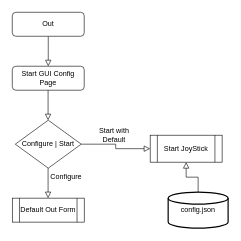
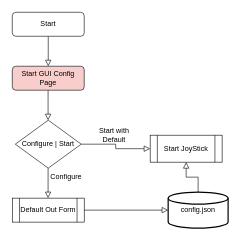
  <mxCell id="0" />
  <mxCell id="1" parent="0" />
  <mxCell id="2" value="" style="rounded=0;html=1;jettySize=auto;orthogonalLoop=1;fontSize=11;endArrow=block;endFill=0;endSize=8;strokeWidth=1;shadow=0;labelBackgroundColor=none;edgeStyle=orthogonalEdgeStyle;" parent="1" source="3" edge="1"><mxGeometry relative="1" as="geometry"><mxPoint x="80" y="110" as="targetPoint" /></mxGeometry></mxCell>
- <mxCell id="3" value="Out" style="rounded=1;whiteSpace=wrap;html=1;fontSize=12;glass=0;strokeWidth=1;shadow=0;" parent="1" vertex="1"><mxGeometry x="20" y="20" width="120" height="40" as="geometry" /></mxCell>
- <mxCell id="4" value="Start GUI Config Page" style="rounded=1;whiteSpace=wrap;html=1;fontSize=12;glass=0;strokeWidth=1;shadow=0;" vertex="1" parent="1"><mxGeometry x="20" y="110" width="120" height="40" as="geometry" /></mxCell>
+ <mxCell id="3" value="Start" style="rounded=1;whiteSpace=wrap;html=1;fontSize=12;glass=0;strokeWidth=1;shadow=0;" parent="1" vertex="1"><mxGeometry x="20" y="20" width="120" height="40" as="geometry" /></mxCell>
+ <mxCell id="4" value="Start GUI Config Page" style="rounded=1;whiteSpace=wrap;html=1;fontSize=12;glass=0;strokeWidth=1;shadow=0;fillColor=#f8cecc;" vertex="1" parent="1"><mxGeometry x="20" y="110" width="120" height="40" as="geometry" /></mxCell>
  <mxCell id="5" value="" style="rounded=0;html=1;jettySize=auto;orthogonalLoop=1;fontSize=11;endArrow=block;endFill=0;endSize=8;strokeWidth=1;shadow=0;labelBackgroundColor=none;edgeStyle=orthogonalEdgeStyle;" edge="1" parent="1"><mxGeometry relative="1" as="geometry"><mxPoint x="79.71" y="150" as="sourcePoint" /><mxPoint x="79.71" y="200" as="targetPoint" /></mxGeometry></mxCell>
  <mxCell id="6" value="Configure | Start" style="rhombus;whiteSpace=wrap;html=1;" vertex="1" parent="1"><mxGeometry x="25" y="200" width="110" height="80" as="geometry" /></mxCell>
  <mxCell id="7" value="" style="rounded=0;html=1;jettySize=auto;orthogonalLoop=1;fontSize=11;endArrow=block;endFill=0;endSize=8;strokeWidth=1;shadow=0;labelBackgroundColor=none;edgeStyle=orthogonalEdgeStyle;" edge="1" parent="1"><mxGeometry relative="1" as="geometry"><mxPoint x="79.71" y="280" as="sourcePoint" /><mxPoint x="79.71" y="330" as="targetPoint" /></mxGeometry></mxCell>
  <mxCell id="8" value="Default Out Form" style="shape=process;whiteSpace=wrap;html=1;backgroundOutline=1;" vertex="1" parent="1"><mxGeometry x="20" y="330" width="120" height="40" as="geometry" /></mxCell>
  <mxCell id="9" value="config.json" style="strokeWidth=2;html=1;shape=mxgraph.flowchart.database;whiteSpace=wrap;" vertex="1" parent="1"><mxGeometry x="280" y="320" width="100" height="60" as="geometry" /></mxCell>
+ <mxCell id="10" value="" style="rounded=0;html=1;jettySize=auto;orthogonalLoop=1;fontSize=11;endArrow=block;endFill=0;endSize=8;strokeWidth=1;shadow=0;labelBackgroundColor=none;edgeStyle=orthogonalEdgeStyle;exitX=1;exitY=0.5;exitDx=0;exitDy=0;" edge="1" parent="1" source="8" target="9"><mxGeometry relative="1" as="geometry"><mxPoint x="160" y="350" as="sourcePoint" /><mxPoint x="160" y="410" as="targetPoint" /></mxGeometry></mxCell>
  <mxCell id="11" value="Configure" style="text;html=1;strokeColor=none;fillColor=none;align=center;verticalAlign=middle;whiteSpace=wrap;rounded=0;" vertex="1" parent="1"><mxGeometry x="80" y="280" width="60" height="30" as="geometry" /></mxCell>
  <mxCell id="12" value="" style="rounded=0;html=1;jettySize=auto;orthogonalLoop=1;fontSize=11;endArrow=block;endFill=0;endSize=8;strokeWidth=1;shadow=0;labelBackgroundColor=none;edgeStyle=orthogonalEdgeStyle;exitX=1;exitY=0.5;exitDx=0;exitDy=0;entryX=0;entryY=0.5;entryDx=0;entryDy=0;" edge="1" parent="1" source="6" target="13"><mxGeometry relative="1" as="geometry"><mxPoint x="204.71" y="220" as="sourcePoint" /><mxPoint x="180" y="240" as="targetPoint" /></mxGeometry></mxCell>
  <mxCell id="13" value="Start JoyStick" style="shape=process;whiteSpace=wrap;html=1;backgroundOutline=1;" vertex="1" parent="1"><mxGeometry x="250" y="225" width="120" height="45" as="geometry" /></mxCell>
  <mxCell id="14" value="" style="rounded=0;html=1;jettySize=auto;orthogonalLoop=1;fontSize=11;endArrow=block;endFill=0;endSize=8;strokeWidth=1;shadow=0;labelBackgroundColor=none;edgeStyle=orthogonalEdgeStyle;exitX=0.5;exitY=0;exitDx=0;exitDy=0;exitPerimeter=0;" edge="1" parent="1" source="9" target="13"><mxGeometry relative="1" as="geometry"><mxPoint x="240" y="280" as="sourcePoint" /><mxPoint x="240" y="330" as="targetPoint" /></mxGeometry></mxCell>
  <mxCell id="15" value="Start with Default" style="text;html=1;strokeColor=none;fillColor=none;align=center;verticalAlign=middle;whiteSpace=wrap;rounded=0;" vertex="1" parent="1"><mxGeometry x="160" y="210" width="60" height="30" as="geometry" /></mxCell>
